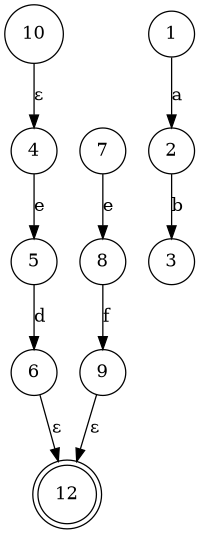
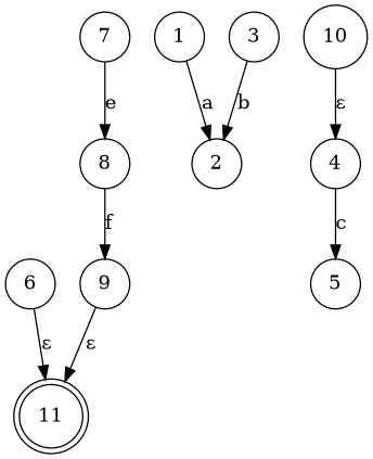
  digraph {
    rankdir=TB
    node [shape=circle]
-   11 [shape=doublecircle label=12]
+   11 [shape=doublecircle]
    1
    2
    3
    4
    5
    6
    7
    8
    9
    10
    1 -> 2 [label=a]
-   2 -> 3 [label=b]
-   4 -> 5 [label=e]
-   5 -> 6 [label=d]
+   3 -> 2 [label=b]
+   4 -> 5 [label=c]
    6 -> 11 [label="ε"]
    7 -> 8 [label=e]
    8 -> 9 [label=f]
    9 -> 11 [label="ε"]
    10 -> 4 [label="ε"]
  }
